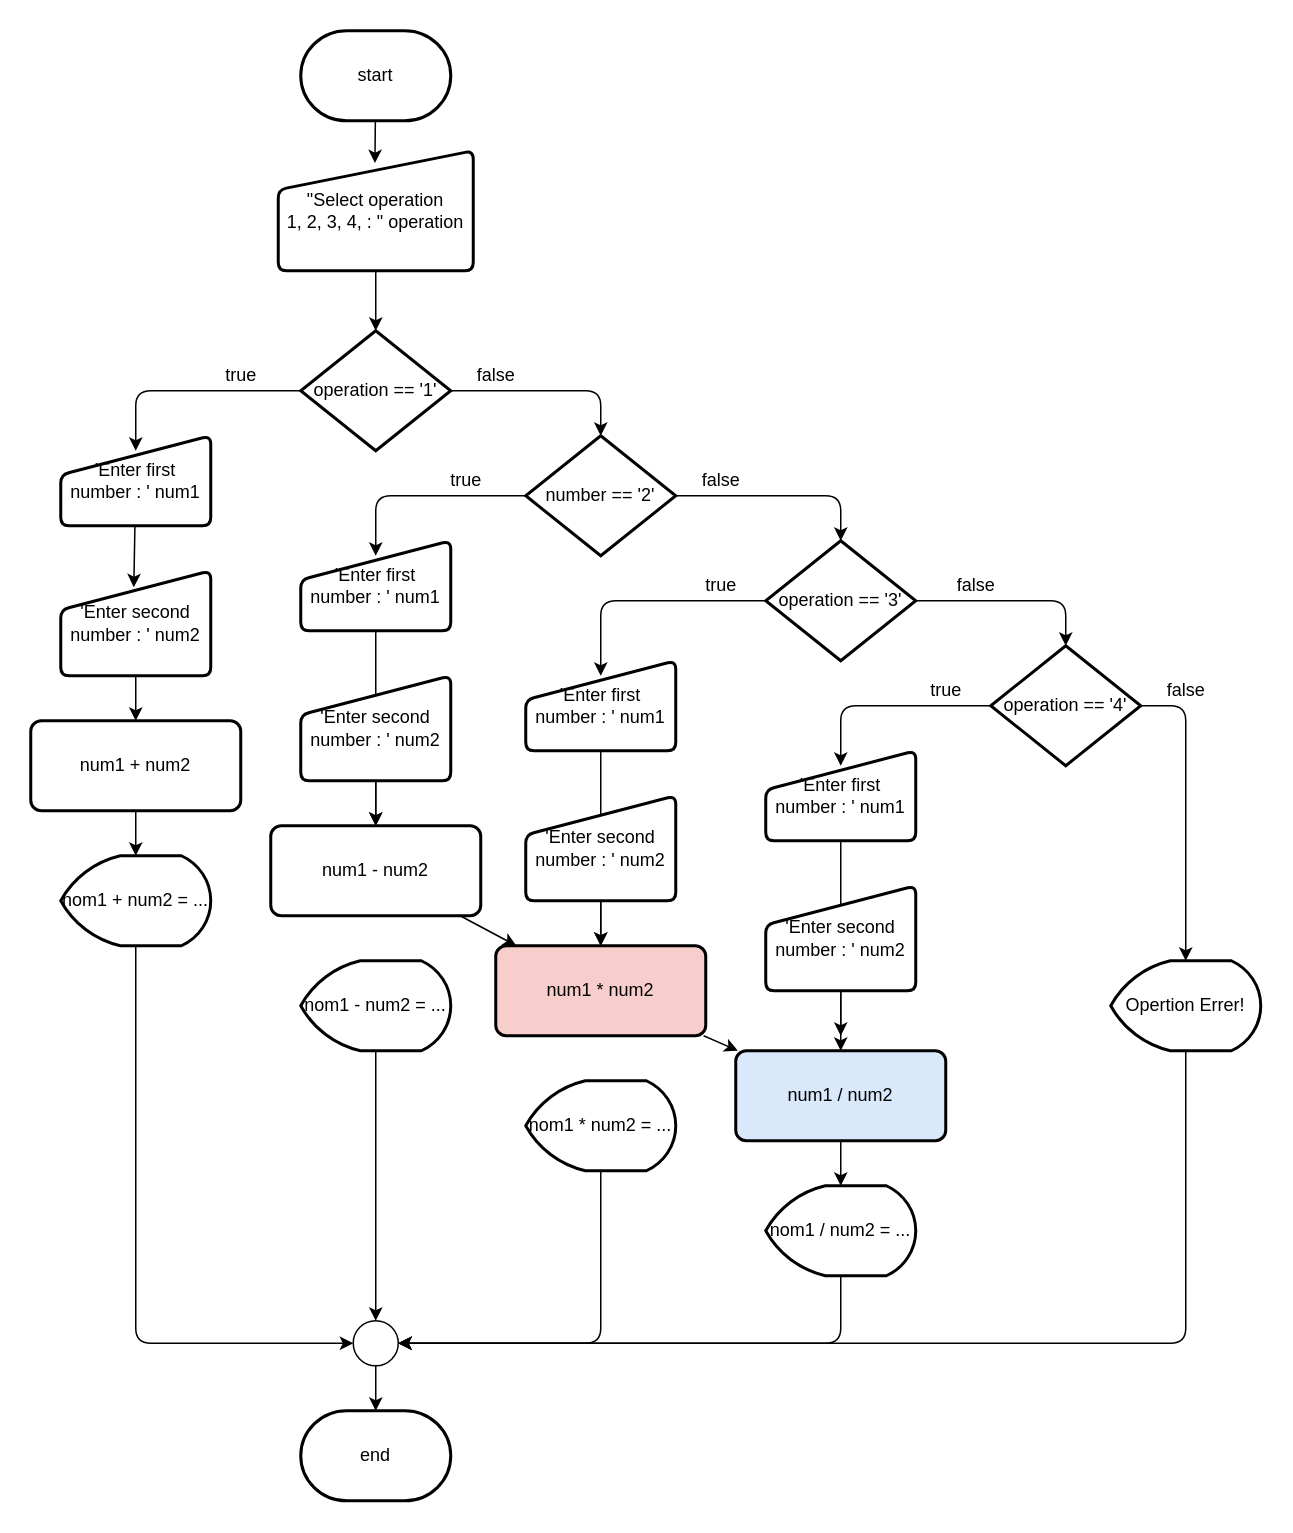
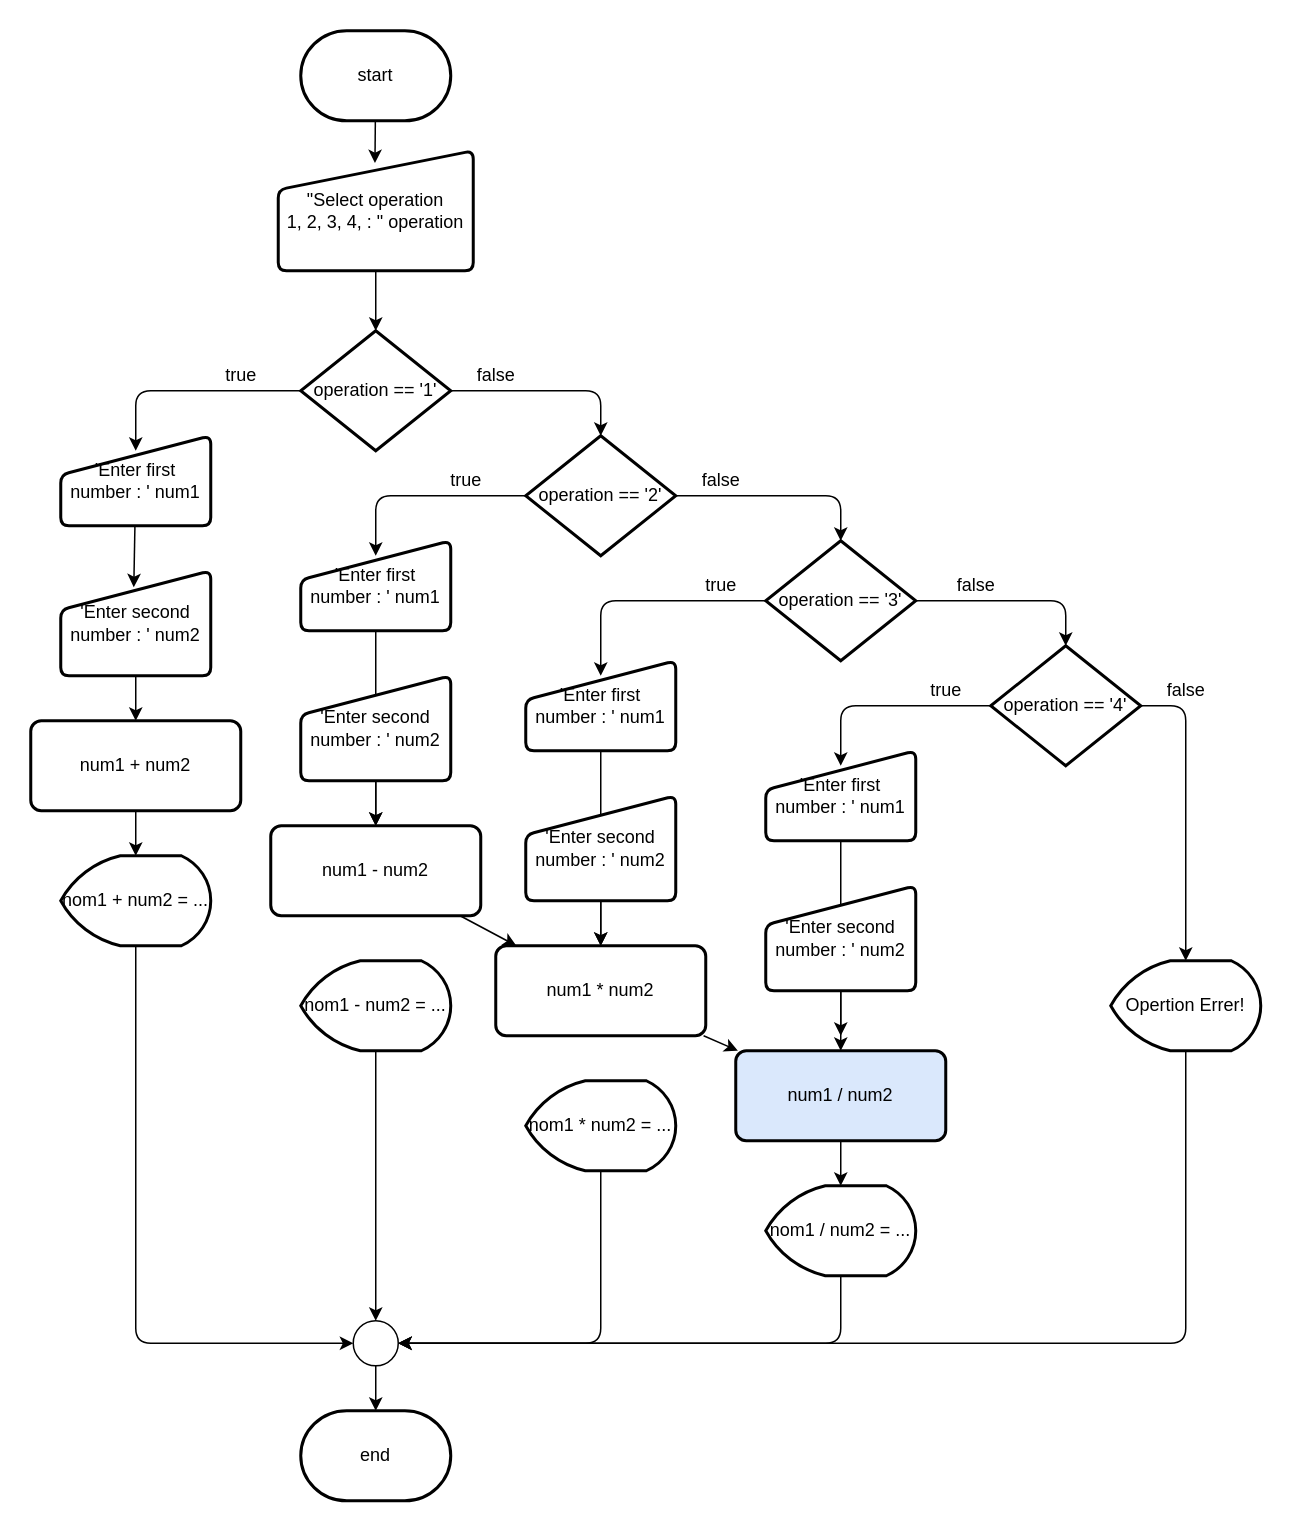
  <mxCell id="0" />
  <mxCell id="1" parent="0" />
  <mxCell id="2" style="edgeStyle=none;html=1;entryX=0.496;entryY=0.103;entryDx=0;entryDy=0;entryPerimeter=0;" edge="1" parent="1" source="3" target="6"><mxGeometry relative="1" as="geometry" /></mxCell>
  <mxCell id="3" value="start" style="strokeWidth=2;html=1;shape=mxgraph.flowchart.terminator;whiteSpace=wrap;" vertex="1" parent="1"><mxGeometry x="200" y="20" width="100" height="60" as="geometry" /></mxCell>
  <mxCell id="4" value="end" style="strokeWidth=2;html=1;shape=mxgraph.flowchart.terminator;whiteSpace=wrap;" vertex="1" parent="1"><mxGeometry x="200" y="940" width="100" height="60" as="geometry" /></mxCell>
  <mxCell id="5" style="edgeStyle=none;html=1;entryX=0.5;entryY=0;entryDx=0;entryDy=0;entryPerimeter=0;" edge="1" parent="1" source="6" target="9"><mxGeometry relative="1" as="geometry" /></mxCell>
  <mxCell id="6" value="&quot;Select operation&lt;br&gt;1, 2, 3, 4, : &quot; operation" style="html=1;strokeWidth=2;shape=manualInput;whiteSpace=wrap;rounded=1;size=26;arcSize=11;" vertex="1" parent="1"><mxGeometry x="185" y="100" width="130" height="80" as="geometry" /></mxCell>
  <mxCell id="7" style="edgeStyle=none;html=1;entryX=0.5;entryY=0;entryDx=0;entryDy=0;entryPerimeter=0;" edge="1" parent="1" source="9"><mxGeometry relative="1" as="geometry"><mxPoint x="90" y="300" as="targetPoint" /><Array as="points"><mxPoint x="90" y="260" /></Array></mxGeometry></mxCell>
  <mxCell id="8" style="edgeStyle=none;html=1;entryX=0.5;entryY=0;entryDx=0;entryDy=0;entryPerimeter=0;" edge="1" parent="1" source="9" target="12"><mxGeometry relative="1" as="geometry"><Array as="points"><mxPoint x="400" y="260" /></Array></mxGeometry></mxCell>
  <mxCell id="9" value="operation == '1'" style="strokeWidth=2;html=1;shape=mxgraph.flowchart.decision;whiteSpace=wrap;" vertex="1" parent="1"><mxGeometry x="200" y="220" width="100" height="80" as="geometry" /></mxCell>
  <mxCell id="10" style="edgeStyle=none;html=1;entryX=0.5;entryY=0;entryDx=0;entryDy=0;entryPerimeter=0;" edge="1" parent="1" source="12"><mxGeometry relative="1" as="geometry"><mxPoint x="250" y="370" as="targetPoint" /><Array as="points"><mxPoint x="250" y="330" /></Array></mxGeometry></mxCell>
  <mxCell id="11" style="edgeStyle=none;html=1;entryX=0.5;entryY=0;entryDx=0;entryDy=0;entryPerimeter=0;" edge="1" parent="1" source="12" target="15"><mxGeometry relative="1" as="geometry"><Array as="points"><mxPoint x="560" y="330" /></Array></mxGeometry></mxCell>
- <mxCell id="12" value="number == '2'" style="strokeWidth=2;html=1;shape=mxgraph.flowchart.decision;whiteSpace=wrap;" vertex="1" parent="1"><mxGeometry x="350" y="290" width="100" height="80" as="geometry" /></mxCell>
+ <mxCell id="12" value="operation == '2'" style="strokeWidth=2;html=1;shape=mxgraph.flowchart.decision;whiteSpace=wrap;" vertex="1" parent="1"><mxGeometry x="350" y="290" width="100" height="80" as="geometry" /></mxCell>
  <mxCell id="13" style="edgeStyle=none;html=1;entryX=0.5;entryY=0;entryDx=0;entryDy=0;entryPerimeter=0;" edge="1" parent="1" source="15"><mxGeometry relative="1" as="geometry"><mxPoint x="400" y="450" as="targetPoint" /><Array as="points"><mxPoint x="400" y="400" /></Array></mxGeometry></mxCell>
  <mxCell id="14" style="edgeStyle=none;html=1;entryX=0.5;entryY=0;entryDx=0;entryDy=0;entryPerimeter=0;" edge="1" parent="1" source="15" target="18"><mxGeometry relative="1" as="geometry"><Array as="points"><mxPoint x="710" y="400" /></Array></mxGeometry></mxCell>
  <mxCell id="15" value="operation == '3'" style="strokeWidth=2;html=1;shape=mxgraph.flowchart.decision;whiteSpace=wrap;" vertex="1" parent="1"><mxGeometry x="510" y="360" width="100" height="80" as="geometry" /></mxCell>
  <mxCell id="16" style="edgeStyle=none;html=1;entryX=0.5;entryY=0;entryDx=0;entryDy=0;entryPerimeter=0;" edge="1" parent="1" source="18"><mxGeometry relative="1" as="geometry"><mxPoint x="560" y="510" as="targetPoint" /><Array as="points"><mxPoint x="560" y="470" /></Array></mxGeometry></mxCell>
  <mxCell id="17" style="edgeStyle=none;html=1;entryX=0.5;entryY=0;entryDx=0;entryDy=0;entryPerimeter=0;" edge="1" parent="1" source="18" target="44"><mxGeometry relative="1" as="geometry"><Array as="points"><mxPoint x="790" y="470" /></Array></mxGeometry></mxCell>
  <mxCell id="18" value="operation == '4'" style="strokeWidth=2;html=1;shape=mxgraph.flowchart.decision;whiteSpace=wrap;" vertex="1" parent="1"><mxGeometry x="660" y="430" width="100" height="80" as="geometry" /></mxCell>
  <mxCell id="19" style="edgeStyle=none;html=1;entryX=0.487;entryY=0.157;entryDx=0;entryDy=0;entryPerimeter=0;" edge="1" parent="1" source="20" target="22"><mxGeometry relative="1" as="geometry" /></mxCell>
  <mxCell id="20" value="'Enter first&lt;br&gt;number : ' num1" style="html=1;strokeWidth=2;shape=manualInput;whiteSpace=wrap;rounded=1;size=26;arcSize=11;" vertex="1" parent="1"><mxGeometry x="40" y="290" width="100" height="60" as="geometry" /></mxCell>
  <mxCell id="21" style="edgeStyle=none;html=1;entryX=0.5;entryY=0;entryDx=0;entryDy=0;" edge="1" parent="1" source="22" target="36"><mxGeometry relative="1" as="geometry" /></mxCell>
  <mxCell id="22" value="'Enter second number : ' num2" style="html=1;strokeWidth=2;shape=manualInput;whiteSpace=wrap;rounded=1;size=26;arcSize=11;" vertex="1" parent="1"><mxGeometry x="40" y="380" width="100" height="70" as="geometry" /></mxCell>
  <mxCell id="23" style="edgeStyle=none;html=1;entryX=0.5;entryY=0;entryDx=0;entryDy=0;entryPerimeter=0;" edge="1" parent="1" source="24"><mxGeometry relative="1" as="geometry"><mxPoint x="250" y="550" as="targetPoint" /></mxGeometry></mxCell>
  <mxCell id="24" value="'Enter first&lt;br&gt;number : ' num1" style="html=1;strokeWidth=2;shape=manualInput;whiteSpace=wrap;rounded=1;size=26;arcSize=11;" vertex="1" parent="1"><mxGeometry x="200" y="360" width="100" height="60" as="geometry" /></mxCell>
  <mxCell id="25" style="edgeStyle=none;html=1;entryX=0.5;entryY=0;entryDx=0;entryDy=0;" edge="1" parent="1" source="26" target="38"><mxGeometry relative="1" as="geometry" /></mxCell>
  <mxCell id="26" value="'Enter second number : ' num2" style="html=1;strokeWidth=2;shape=manualInput;whiteSpace=wrap;rounded=1;size=26;arcSize=11;" vertex="1" parent="1"><mxGeometry x="200" y="450" width="100" height="70" as="geometry" /></mxCell>
  <mxCell id="27" style="edgeStyle=none;html=1;entryX=0.5;entryY=0;entryDx=0;entryDy=0;entryPerimeter=0;" edge="1" parent="1" source="28"><mxGeometry relative="1" as="geometry"><mxPoint x="400" y="630" as="targetPoint" /></mxGeometry></mxCell>
  <mxCell id="28" value="'Enter first&lt;br&gt;number : ' num1" style="html=1;strokeWidth=2;shape=manualInput;whiteSpace=wrap;rounded=1;size=26;arcSize=11;" vertex="1" parent="1"><mxGeometry x="350" y="440" width="100" height="60" as="geometry" /></mxCell>
  <mxCell id="29" style="edgeStyle=none;html=1;entryX=0.5;entryY=0;entryDx=0;entryDy=0;" edge="1" parent="1" source="30" target="40"><mxGeometry relative="1" as="geometry" /></mxCell>
  <mxCell id="30" value="'Enter second number : ' num2" style="html=1;strokeWidth=2;shape=manualInput;whiteSpace=wrap;rounded=1;size=26;arcSize=11;" vertex="1" parent="1"><mxGeometry x="350" y="530" width="100" height="70" as="geometry" /></mxCell>
  <mxCell id="31" style="edgeStyle=none;html=1;entryX=0.5;entryY=0;entryDx=0;entryDy=0;entryPerimeter=0;" edge="1" parent="1" source="32"><mxGeometry relative="1" as="geometry"><mxPoint x="560" y="690" as="targetPoint" /></mxGeometry></mxCell>
  <mxCell id="32" value="'Enter first&lt;br&gt;number : ' num1" style="html=1;strokeWidth=2;shape=manualInput;whiteSpace=wrap;rounded=1;size=26;arcSize=11;" vertex="1" parent="1"><mxGeometry x="510" y="500" width="100" height="60" as="geometry" /></mxCell>
  <mxCell id="33" style="edgeStyle=none;html=1;entryX=0.5;entryY=0;entryDx=0;entryDy=0;" edge="1" parent="1" source="34" target="42"><mxGeometry relative="1" as="geometry" /></mxCell>
  <mxCell id="34" value="'Enter second number : ' num2" style="html=1;strokeWidth=2;shape=manualInput;whiteSpace=wrap;rounded=1;size=26;arcSize=11;" vertex="1" parent="1"><mxGeometry x="510" y="590" width="100" height="70" as="geometry" /></mxCell>
  <mxCell id="35" style="edgeStyle=none;html=1;entryX=0.5;entryY=0;entryDx=0;entryDy=0;entryPerimeter=0;" edge="1" parent="1" source="36" target="56"><mxGeometry relative="1" as="geometry" /></mxCell>
  <mxCell id="36" value="num1 + num2" style="rounded=1;whiteSpace=wrap;html=1;absoluteArcSize=1;arcSize=14;strokeWidth=2;" vertex="1" parent="1"><mxGeometry x="20" y="480" width="140" height="60" as="geometry" /></mxCell>
  <mxCell id="37" style="edgeStyle=none;html=1;" edge="1" parent="1" source="38" target="40"><mxGeometry relative="1" as="geometry" /></mxCell>
  <mxCell id="38" value="&lt;span&gt;num1 - num2&lt;/span&gt;" style="rounded=1;whiteSpace=wrap;html=1;absoluteArcSize=1;arcSize=14;strokeWidth=2;" vertex="1" parent="1"><mxGeometry x="180" y="550" width="140" height="60" as="geometry" /></mxCell>
  <mxCell id="39" style="edgeStyle=none;html=1;" edge="1" parent="1" source="40" target="42"><mxGeometry relative="1" as="geometry" /></mxCell>
- <mxCell id="40" value="&lt;span&gt;num1 * num2&lt;/span&gt;" style="rounded=1;whiteSpace=wrap;html=1;absoluteArcSize=1;arcSize=14;strokeWidth=2;fillColor=#f8cecc;" vertex="1" parent="1"><mxGeometry x="330" y="630" width="140" height="60" as="geometry" /></mxCell>
+ <mxCell id="40" value="&lt;span&gt;num1 * num2&lt;/span&gt;" style="rounded=1;whiteSpace=wrap;html=1;absoluteArcSize=1;arcSize=14;strokeWidth=2;" vertex="1" parent="1"><mxGeometry x="330" y="630" width="140" height="60" as="geometry" /></mxCell>
  <mxCell id="41" style="edgeStyle=none;html=1;entryX=0.5;entryY=0;entryDx=0;entryDy=0;entryPerimeter=0;" edge="1" parent="1" source="42" target="62"><mxGeometry relative="1" as="geometry" /></mxCell>
  <mxCell id="42" value="&lt;span&gt;num1 / num2&lt;/span&gt;" style="rounded=1;whiteSpace=wrap;html=1;absoluteArcSize=1;arcSize=14;strokeWidth=2;fillColor=#dae8fc;" vertex="1" parent="1"><mxGeometry x="490" y="700" width="140" height="60" as="geometry" /></mxCell>
  <mxCell id="43" style="edgeStyle=none;html=1;entryX=1;entryY=0.5;entryDx=0;entryDy=0;entryPerimeter=0;" edge="1" parent="1" source="44" target="46"><mxGeometry relative="1" as="geometry"><Array as="points"><mxPoint x="790" y="895" /></Array></mxGeometry></mxCell>
  <mxCell id="44" value="Opertion Errer!" style="strokeWidth=2;html=1;shape=mxgraph.flowchart.display;whiteSpace=wrap;" vertex="1" parent="1"><mxGeometry x="740" y="640" width="100" height="60" as="geometry" /></mxCell>
  <mxCell id="45" style="edgeStyle=none;html=1;entryX=0.5;entryY=0;entryDx=0;entryDy=0;entryPerimeter=0;" edge="1" parent="1" source="46" target="4"><mxGeometry relative="1" as="geometry" /></mxCell>
  <mxCell id="46" value="" style="verticalLabelPosition=bottom;verticalAlign=top;html=1;shape=mxgraph.flowchart.on-page_reference;" vertex="1" parent="1"><mxGeometry x="235" y="880" width="30" height="30" as="geometry" /></mxCell>
  <mxCell id="47" value="true" style="text;html=1;align=center;verticalAlign=middle;resizable=0;points=[];autosize=1;strokeColor=none;fillColor=none;" vertex="1" parent="1"><mxGeometry x="140" y="240" width="40" height="20" as="geometry" /></mxCell>
  <mxCell id="48" value="true" style="text;html=1;align=center;verticalAlign=middle;resizable=0;points=[];autosize=1;strokeColor=none;fillColor=none;" vertex="1" parent="1"><mxGeometry x="290" y="310" width="40" height="20" as="geometry" /></mxCell>
  <mxCell id="49" value="true" style="text;html=1;align=center;verticalAlign=middle;resizable=0;points=[];autosize=1;strokeColor=none;fillColor=none;" vertex="1" parent="1"><mxGeometry x="460" y="380" width="40" height="20" as="geometry" /></mxCell>
  <mxCell id="50" value="true" style="text;html=1;align=center;verticalAlign=middle;resizable=0;points=[];autosize=1;strokeColor=none;fillColor=none;" vertex="1" parent="1"><mxGeometry x="610" y="450" width="40" height="20" as="geometry" /></mxCell>
  <mxCell id="51" value="false" style="text;html=1;align=center;verticalAlign=middle;resizable=0;points=[];autosize=1;strokeColor=none;fillColor=none;" vertex="1" parent="1"><mxGeometry x="310" y="240" width="40" height="20" as="geometry" /></mxCell>
  <mxCell id="52" value="false" style="text;html=1;align=center;verticalAlign=middle;resizable=0;points=[];autosize=1;strokeColor=none;fillColor=none;" vertex="1" parent="1"><mxGeometry x="460" y="310" width="40" height="20" as="geometry" /></mxCell>
  <mxCell id="53" value="false" style="text;html=1;align=center;verticalAlign=middle;resizable=0;points=[];autosize=1;strokeColor=none;fillColor=none;" vertex="1" parent="1"><mxGeometry x="630" y="380" width="40" height="20" as="geometry" /></mxCell>
  <mxCell id="54" value="false" style="text;html=1;align=center;verticalAlign=middle;resizable=0;points=[];autosize=1;strokeColor=none;fillColor=none;" vertex="1" parent="1"><mxGeometry x="770" y="450" width="40" height="20" as="geometry" /></mxCell>
  <mxCell id="55" style="edgeStyle=none;html=1;entryX=0;entryY=0.5;entryDx=0;entryDy=0;entryPerimeter=0;" edge="1" parent="1" source="56" target="46"><mxGeometry relative="1" as="geometry"><Array as="points"><mxPoint x="90" y="895" /></Array></mxGeometry></mxCell>
  <mxCell id="56" value="nom1 + num2 = ..." style="strokeWidth=2;html=1;shape=mxgraph.flowchart.display;whiteSpace=wrap;" vertex="1" parent="1"><mxGeometry x="40" y="570" width="100" height="60" as="geometry" /></mxCell>
  <mxCell id="57" style="edgeStyle=none;html=1;entryX=0.5;entryY=0;entryDx=0;entryDy=0;entryPerimeter=0;" edge="1" parent="1" source="58" target="46"><mxGeometry relative="1" as="geometry" /></mxCell>
  <mxCell id="58" value="&lt;span&gt;nom1 - num2 = ...&lt;/span&gt;" style="strokeWidth=2;html=1;shape=mxgraph.flowchart.display;whiteSpace=wrap;" vertex="1" parent="1"><mxGeometry x="200" y="640" width="100" height="60" as="geometry" /></mxCell>
  <mxCell id="59" style="edgeStyle=none;html=1;entryX=1;entryY=0.5;entryDx=0;entryDy=0;entryPerimeter=0;" edge="1" parent="1" source="60" target="46"><mxGeometry relative="1" as="geometry"><Array as="points"><mxPoint x="400" y="895" /></Array></mxGeometry></mxCell>
  <mxCell id="60" value="&lt;span&gt;nom1 * num2 = ...&lt;/span&gt;" style="strokeWidth=2;html=1;shape=mxgraph.flowchart.display;whiteSpace=wrap;" vertex="1" parent="1"><mxGeometry x="350" y="720" width="100" height="60" as="geometry" /></mxCell>
  <mxCell id="61" style="edgeStyle=none;html=1;entryX=1;entryY=0.5;entryDx=0;entryDy=0;entryPerimeter=0;" edge="1" parent="1" source="62" target="46"><mxGeometry relative="1" as="geometry"><Array as="points"><mxPoint x="560" y="895" /></Array></mxGeometry></mxCell>
  <mxCell id="62" value="&lt;span&gt;nom1 / num2 = ...&lt;/span&gt;" style="strokeWidth=2;html=1;shape=mxgraph.flowchart.display;whiteSpace=wrap;" vertex="1" parent="1"><mxGeometry x="510" y="790" width="100" height="60" as="geometry" /></mxCell>
